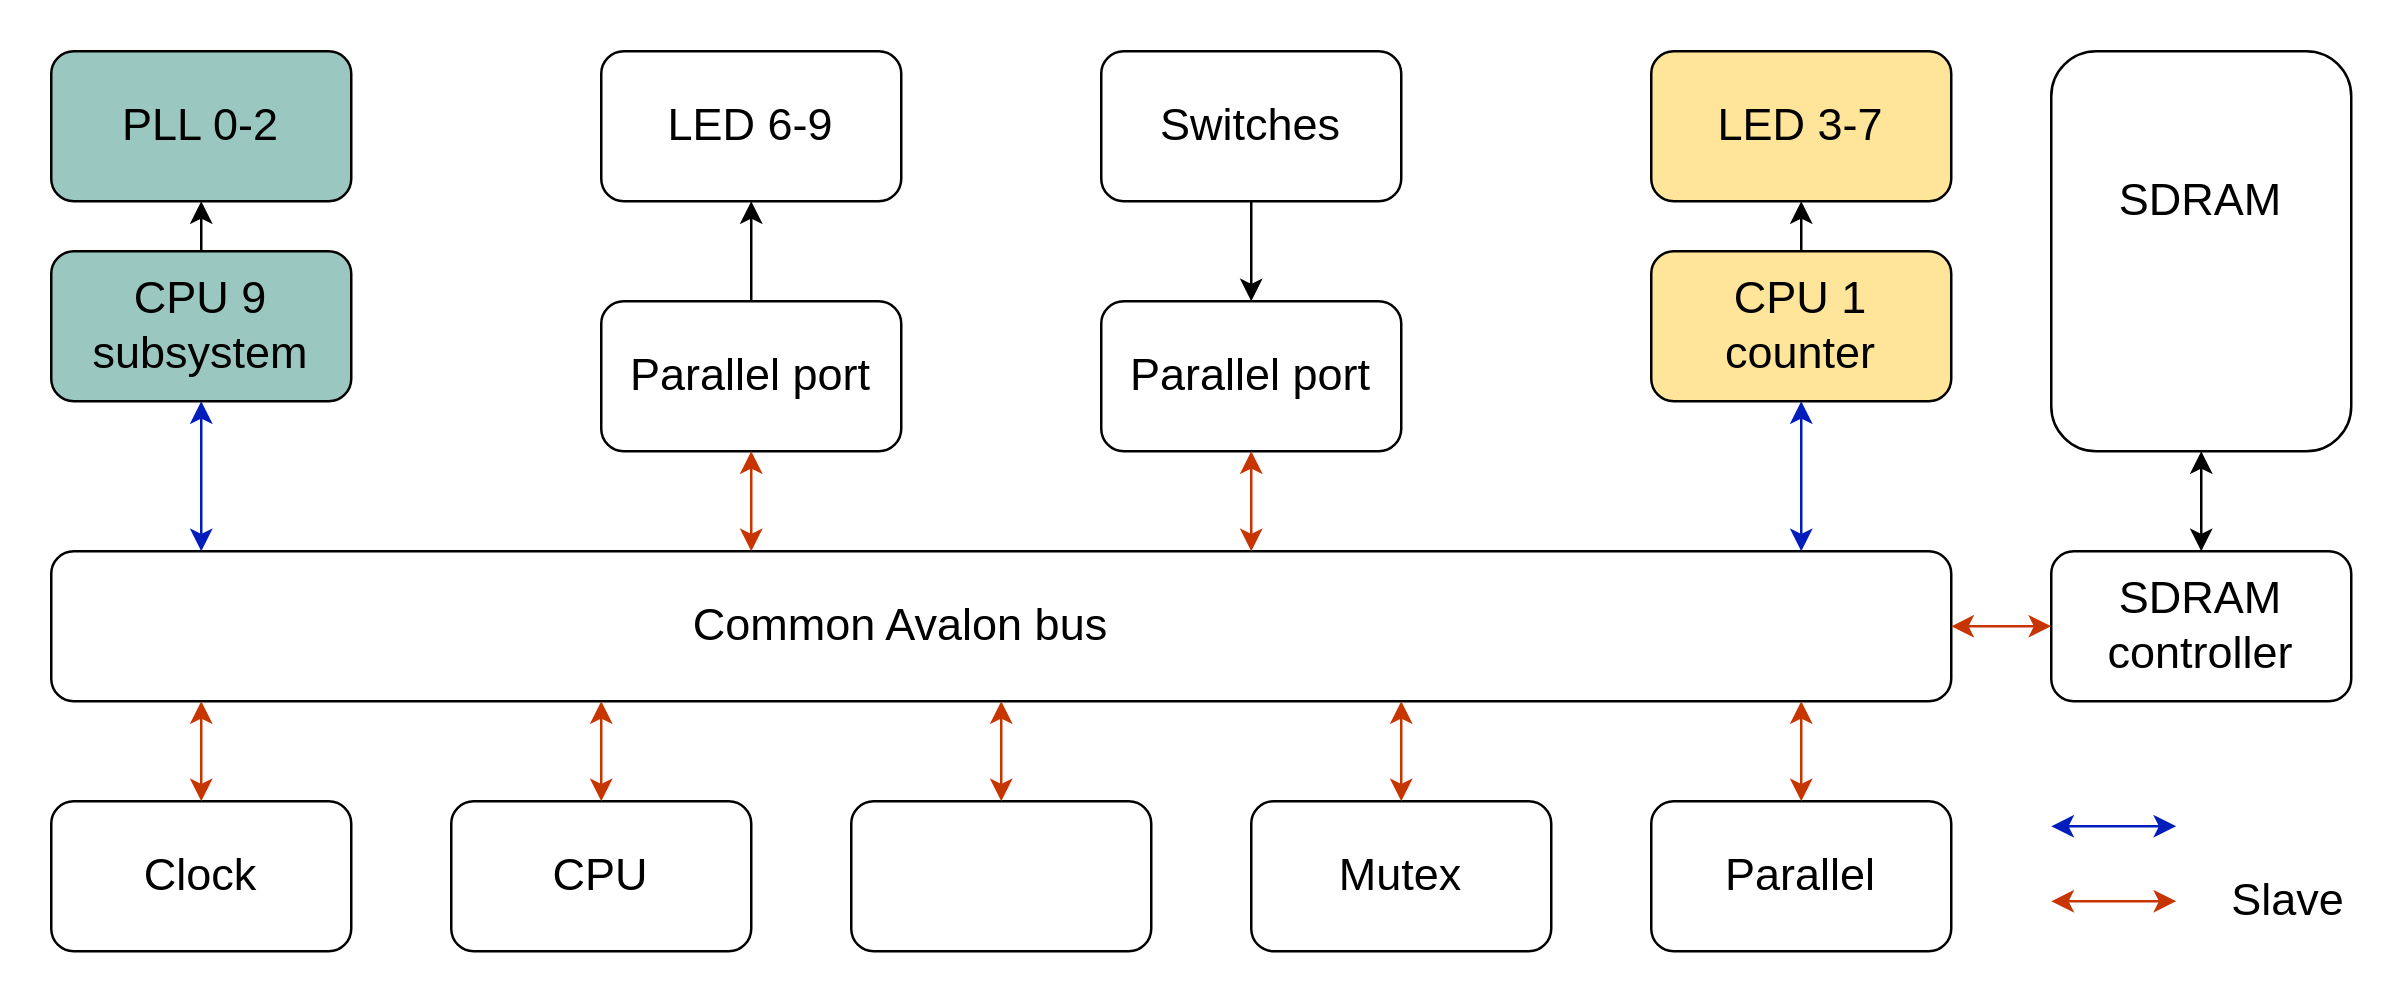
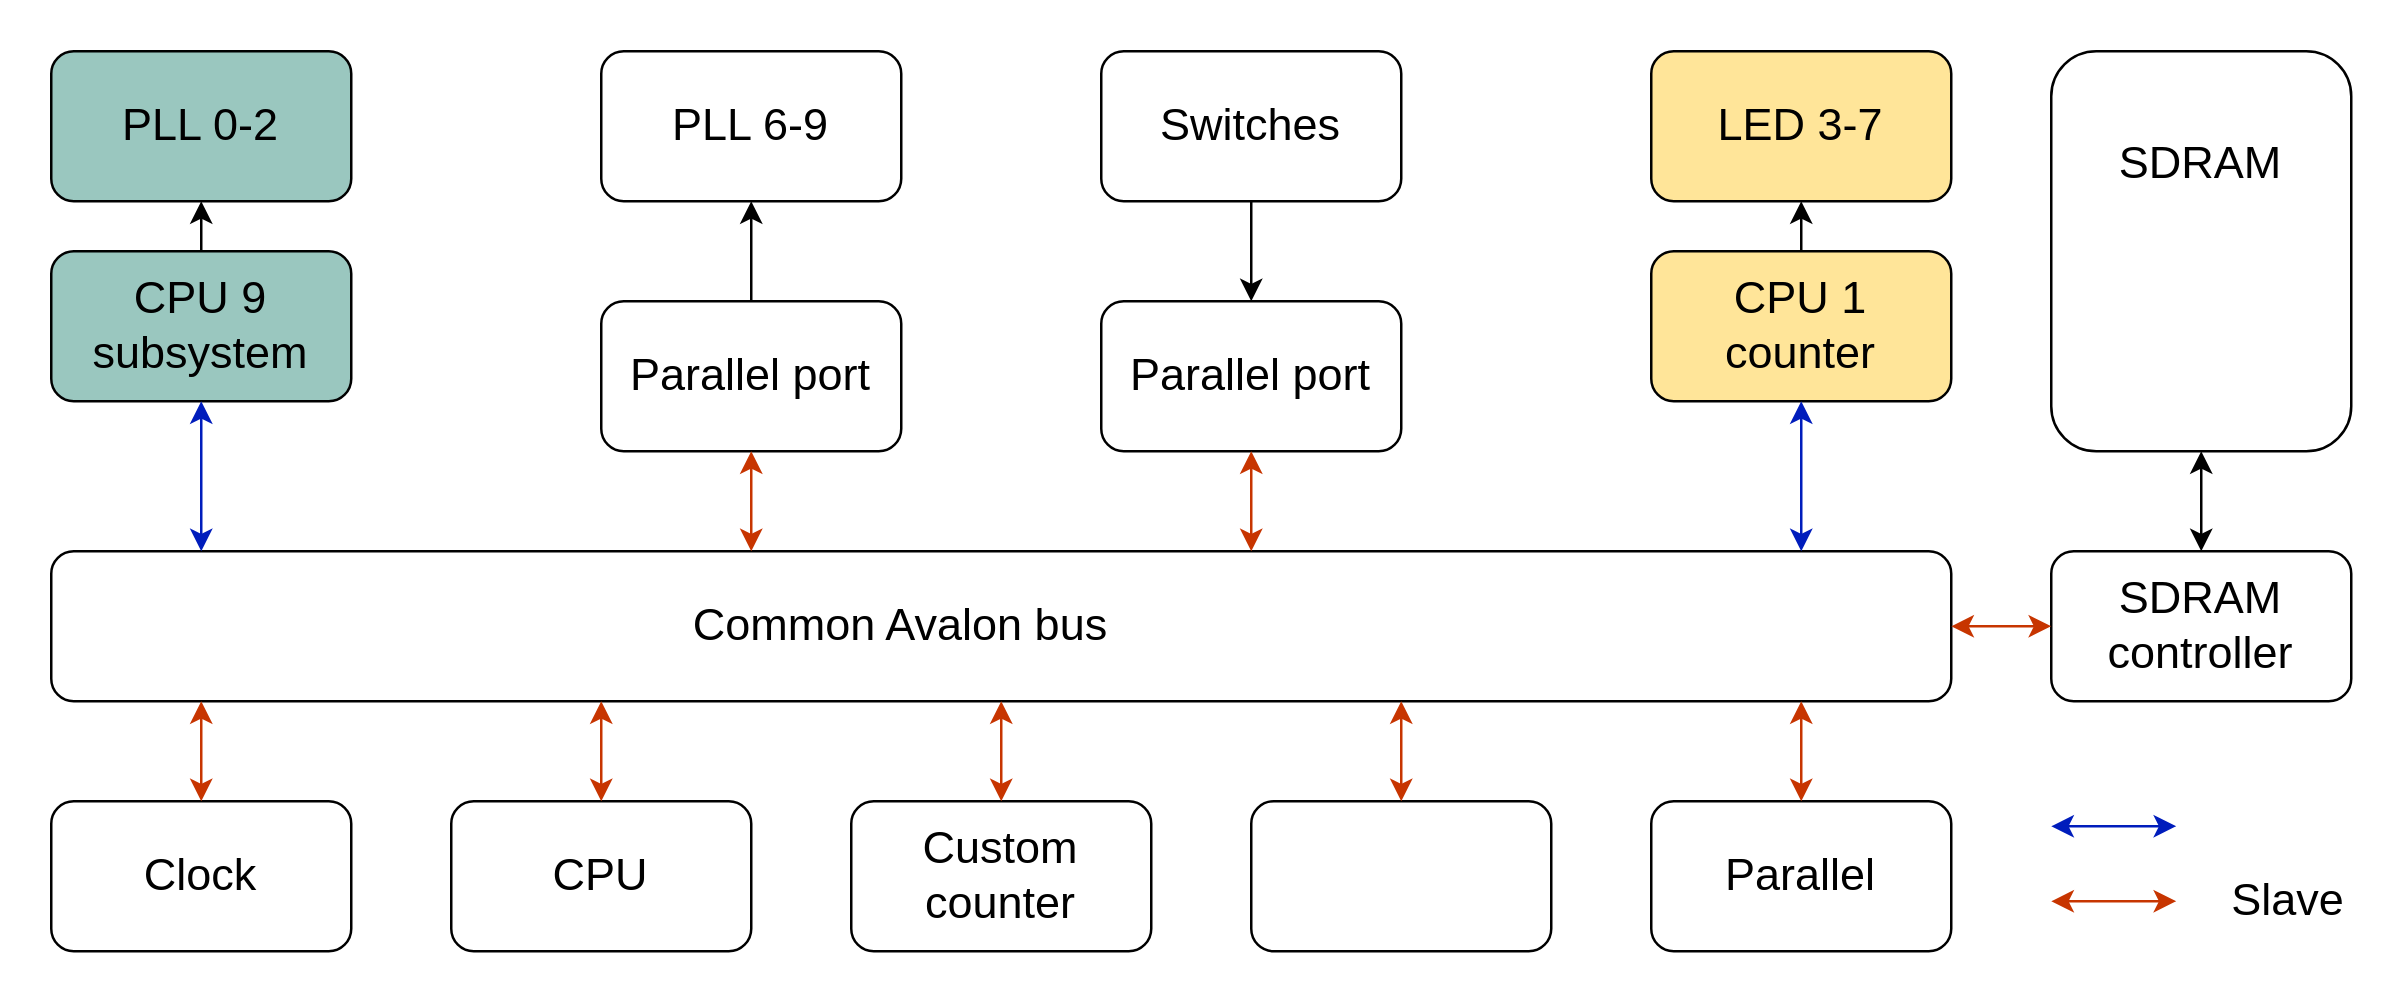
  <mxCell id="0" />
  <mxCell id="1" parent="0" />
  <mxCell id="2" value="" style="rounded=1;whiteSpace=wrap;html=1;" parent="1" vertex="1"><mxGeometry x="20" y="220" width="760" height="60" as="geometry" /></mxCell>
  <mxCell id="3" value="&lt;font style=&quot;font-size: 18px;&quot;&gt;Common Avalon bus&lt;/font&gt;" style="text;html=1;strokeColor=none;fillColor=none;align=center;verticalAlign=middle;whiteSpace=wrap;rounded=0;" parent="1" vertex="1"><mxGeometry x="230" y="230" width="260" height="40" as="geometry" /></mxCell>
  <mxCell id="4" value="" style="endArrow=classic;startArrow=classic;html=1;rounded=0;fillColor=#0050ef;strokeColor=#001DBC;" parent="1" edge="1"><mxGeometry width="50" height="50" relative="1" as="geometry"><mxPoint x="870" y="330" as="sourcePoint" /><mxPoint x="820" y="330" as="targetPoint" /></mxGeometry></mxCell>
  <mxCell id="5" value="" style="endArrow=classic;startArrow=classic;html=1;rounded=0;fillColor=#fa6800;strokeColor=#C73500;" parent="1" edge="1"><mxGeometry width="50" height="50" relative="1" as="geometry"><mxPoint x="820" y="360" as="sourcePoint" /><mxPoint x="870" y="360" as="targetPoint" /></mxGeometry></mxCell>
  <mxCell id="6" value="&lt;font style=&quot;font-size: 18px;&quot;&gt;Slave&lt;br&gt;&lt;/font&gt;" style="text;html=1;strokeColor=none;fillColor=none;align=center;verticalAlign=middle;whiteSpace=wrap;rounded=0;" parent="1" vertex="1"><mxGeometry x="890" y="350" width="50" height="20" as="geometry" /></mxCell>
  <mxCell id="7" value="" style="rounded=1;whiteSpace=wrap;html=1;fillColor=#9AC7BF;" vertex="1" parent="1"><mxGeometry x="20" y="100" width="120" height="60" as="geometry" /></mxCell>
  <mxCell id="8" value="&lt;span style=&quot;font-size: 18px;&quot;&gt;CPU 9&lt;br&gt;subsystem&lt;br&gt;&lt;/span&gt;" style="text;html=1;strokeColor=none;fillColor=none;align=center;verticalAlign=middle;whiteSpace=wrap;rounded=0;" vertex="1" parent="1"><mxGeometry x="30" y="110" width="100" height="40" as="geometry" /></mxCell>
  <mxCell id="9" value="" style="rounded=1;whiteSpace=wrap;html=1;fillColor=#FFE599;" vertex="1" parent="1"><mxGeometry x="660" y="100" width="120" height="60" as="geometry" /></mxCell>
  <mxCell id="10" value="&lt;span style=&quot;font-size: 18px;&quot;&gt;CPU 1&lt;br&gt;counter&lt;br&gt;&lt;/span&gt;" style="text;html=1;strokeColor=none;fillColor=none;align=center;verticalAlign=middle;whiteSpace=wrap;rounded=0;" vertex="1" parent="1"><mxGeometry x="670" y="110" width="100" height="40" as="geometry" /></mxCell>
  <mxCell id="11" value="" style="rounded=1;whiteSpace=wrap;html=1;fillColor=#9AC7BF;" vertex="1" parent="1"><mxGeometry x="20" y="20" width="120" height="60" as="geometry" /></mxCell>
  <mxCell id="12" value="&lt;font style=&quot;font-size: 18px;&quot;&gt;PLL 0-2&lt;br&gt;&lt;/font&gt;" style="text;html=1;strokeColor=none;fillColor=none;align=center;verticalAlign=middle;whiteSpace=wrap;rounded=0;" vertex="1" parent="1"><mxGeometry x="30" y="30" width="100" height="40" as="geometry" /></mxCell>
  <mxCell id="13" value="" style="rounded=1;whiteSpace=wrap;html=1;fillColor=#FFE599;" vertex="1" parent="1"><mxGeometry x="660" y="20" width="120" height="60" as="geometry" /></mxCell>
  <mxCell id="14" value="&lt;font style=&quot;font-size: 18px;&quot;&gt;LED 3-7&lt;br&gt;&lt;/font&gt;" style="text;html=1;strokeColor=none;fillColor=none;align=center;verticalAlign=middle;whiteSpace=wrap;rounded=0;" vertex="1" parent="1"><mxGeometry x="670" y="30" width="100" height="40" as="geometry" /></mxCell>
  <mxCell id="15" value="" style="rounded=1;whiteSpace=wrap;html=1;" vertex="1" parent="1"><mxGeometry x="440" y="20" width="120" height="60" as="geometry" /></mxCell>
  <mxCell id="16" value="&lt;font style=&quot;font-size: 18px;&quot;&gt;Switches&lt;br&gt;&lt;/font&gt;" style="text;html=1;strokeColor=none;fillColor=none;align=center;verticalAlign=middle;whiteSpace=wrap;rounded=0;" vertex="1" parent="1"><mxGeometry x="450" y="30" width="100" height="40" as="geometry" /></mxCell>
  <mxCell id="17" value="" style="rounded=1;whiteSpace=wrap;html=1;" vertex="1" parent="1"><mxGeometry x="820" y="220" width="120" height="60" as="geometry" /></mxCell>
  <mxCell id="18" value="&lt;font style=&quot;font-size: 18px;&quot;&gt;SDRAM&lt;br&gt;controller&lt;br&gt;&lt;/font&gt;" style="text;html=1;strokeColor=none;fillColor=none;align=center;verticalAlign=middle;whiteSpace=wrap;rounded=0;" vertex="1" parent="1"><mxGeometry x="830" y="230" width="100" height="40" as="geometry" /></mxCell>
  <mxCell id="19" value="" style="rounded=1;whiteSpace=wrap;html=1;" vertex="1" parent="1"><mxGeometry x="820" y="20" width="120" height="160" as="geometry" /></mxCell>
- <mxCell id="20" value="&lt;font style=&quot;font-size: 18px;&quot;&gt;SDRAM&lt;br&gt;&lt;/font&gt;" style="text;html=1;strokeColor=none;fillColor=none;align=center;verticalAlign=middle;whiteSpace=wrap;rounded=0;" vertex="1" parent="1"><mxGeometry x="830" y="45" width="100" height="70" as="geometry" /></mxCell>
+ <mxCell id="20" value="&lt;font style=&quot;font-size: 18px;&quot;&gt;SDRAM&lt;br&gt;&lt;/font&gt;" style="text;html=1;strokeColor=none;fillColor=none;align=center;verticalAlign=middle;whiteSpace=wrap;rounded=0;" vertex="1" parent="1"><mxGeometry x="830" y="30" width="100" height="70" as="geometry" /></mxCell>
  <mxCell id="21" value="" style="rounded=1;whiteSpace=wrap;html=1;" vertex="1" parent="1"><mxGeometry x="440" y="120" width="120" height="60" as="geometry" /></mxCell>
  <mxCell id="22" value="&lt;font style=&quot;font-size: 18px;&quot;&gt;Parallel port&lt;br&gt;&lt;/font&gt;" style="text;html=1;strokeColor=none;fillColor=none;align=center;verticalAlign=middle;whiteSpace=wrap;rounded=0;" vertex="1" parent="1"><mxGeometry x="450" y="130" width="100" height="40" as="geometry" /></mxCell>
  <mxCell id="23" value="" style="rounded=1;whiteSpace=wrap;html=1;" vertex="1" parent="1"><mxGeometry x="660" y="320" width="120" height="60" as="geometry" /></mxCell>
  <mxCell id="24" value="&lt;font style=&quot;font-size: 18px;&quot;&gt;Parallel&lt;br&gt;&lt;/font&gt;" style="text;html=1;strokeColor=none;fillColor=none;align=center;verticalAlign=middle;whiteSpace=wrap;rounded=0;" vertex="1" parent="1"><mxGeometry x="670" y="330" width="100" height="40" as="geometry" /></mxCell>
  <mxCell id="25" value="" style="rounded=1;whiteSpace=wrap;html=1;" vertex="1" parent="1"><mxGeometry x="240" y="120" width="120" height="60" as="geometry" /></mxCell>
  <mxCell id="26" value="&lt;font style=&quot;font-size: 18px;&quot;&gt;Parallel port&lt;br&gt;&lt;/font&gt;" style="text;html=1;strokeColor=none;fillColor=none;align=center;verticalAlign=middle;whiteSpace=wrap;rounded=0;" vertex="1" parent="1"><mxGeometry x="250" y="130" width="100" height="40" as="geometry" /></mxCell>
  <mxCell id="27" value="" style="rounded=1;whiteSpace=wrap;html=1;" vertex="1" parent="1"><mxGeometry x="240" y="20" width="120" height="60" as="geometry" /></mxCell>
- <mxCell id="28" value="&lt;font style=&quot;font-size: 18px;&quot;&gt;LED 6-9&lt;br&gt;&lt;/font&gt;" style="text;html=1;strokeColor=none;fillColor=none;align=center;verticalAlign=middle;whiteSpace=wrap;rounded=0;" vertex="1" parent="1"><mxGeometry x="250" y="30" width="100" height="40" as="geometry" /></mxCell>
+ <mxCell id="28" value="&lt;font style=&quot;font-size: 18px;&quot;&gt;PLL 6-9&lt;br&gt;&lt;/font&gt;" style="text;html=1;strokeColor=none;fillColor=none;align=center;verticalAlign=middle;whiteSpace=wrap;rounded=0;" vertex="1" parent="1"><mxGeometry x="250" y="30" width="100" height="40" as="geometry" /></mxCell>
  <mxCell id="29" value="" style="endArrow=classic;startArrow=classic;html=1;rounded=0;exitX=0.5;exitY=0;exitDx=0;exitDy=0;fillColor=#fa6800;strokeColor=#C73500;entryX=0.5;entryY=1;entryDx=0;entryDy=0;" edge="1" parent="1" target="21"><mxGeometry width="50" height="50" relative="1" as="geometry"><mxPoint x="500" y="220" as="sourcePoint" /><mxPoint x="230" y="390" as="targetPoint" /></mxGeometry></mxCell>
  <mxCell id="30" value="" style="endArrow=classic;html=1;rounded=0;entryX=0.5;entryY=1;entryDx=0;entryDy=0;exitX=0.5;exitY=0;exitDx=0;exitDy=0;" edge="1" parent="1" source="25" target="27"><mxGeometry width="50" height="50" relative="1" as="geometry"><mxPoint x="340" y="250" as="sourcePoint" /><mxPoint x="390" y="200" as="targetPoint" /></mxGeometry></mxCell>
  <mxCell id="31" value="" style="endArrow=classic;html=1;rounded=0;entryX=0.5;entryY=0;entryDx=0;entryDy=0;exitX=0.5;exitY=1;exitDx=0;exitDy=0;" edge="1" parent="1" source="15" target="21"><mxGeometry width="50" height="50" relative="1" as="geometry"><mxPoint x="380" y="250" as="sourcePoint" /><mxPoint x="430" y="200" as="targetPoint" /></mxGeometry></mxCell>
  <mxCell id="32" value="" style="endArrow=classic;startArrow=classic;html=1;rounded=0;fillColor=#fa6800;strokeColor=#C73500;entryX=0.5;entryY=1;entryDx=0;entryDy=0;" edge="1" parent="1" target="25"><mxGeometry width="50" height="50" relative="1" as="geometry"><mxPoint x="300" y="220" as="sourcePoint" /><mxPoint x="470" y="190" as="targetPoint" /></mxGeometry></mxCell>
  <mxCell id="33" value="" style="endArrow=classic;html=1;rounded=0;entryX=0.5;entryY=1;entryDx=0;entryDy=0;exitX=0.5;exitY=0;exitDx=0;exitDy=0;" edge="1" parent="1" source="7" target="11"><mxGeometry width="50" height="50" relative="1" as="geometry"><mxPoint x="320" y="250" as="sourcePoint" /><mxPoint x="370" y="200" as="targetPoint" /></mxGeometry></mxCell>
  <mxCell id="34" value="" style="endArrow=classic;html=1;rounded=0;entryX=0.5;entryY=1;entryDx=0;entryDy=0;exitX=0.5;exitY=0;exitDx=0;exitDy=0;" edge="1" parent="1" source="9" target="13"><mxGeometry width="50" height="50" relative="1" as="geometry"><mxPoint x="400" y="250" as="sourcePoint" /><mxPoint x="450" y="200" as="targetPoint" /></mxGeometry></mxCell>
  <mxCell id="35" value="" style="endArrow=classic;startArrow=classic;html=1;rounded=0;fillColor=#0050ef;strokeColor=#001DBC;entryX=0.5;entryY=1;entryDx=0;entryDy=0;" edge="1" parent="1" target="7"><mxGeometry width="50" height="50" relative="1" as="geometry"><mxPoint x="80" y="220" as="sourcePoint" /><mxPoint x="510" y="520" as="targetPoint" /></mxGeometry></mxCell>
  <mxCell id="36" value="" style="endArrow=classic;startArrow=classic;html=1;rounded=0;fillColor=#0050ef;strokeColor=#001DBC;exitX=0.5;exitY=1;exitDx=0;exitDy=0;" edge="1" parent="1" source="9"><mxGeometry width="50" height="50" relative="1" as="geometry"><mxPoint x="650" y="530" as="sourcePoint" /><mxPoint x="720" y="220" as="targetPoint" /></mxGeometry></mxCell>
  <mxCell id="37" value="" style="endArrow=classic;startArrow=classic;html=1;rounded=0;fillColor=#fa6800;strokeColor=#C73500;exitX=0;exitY=0.5;exitDx=0;exitDy=0;entryX=1;entryY=0.5;entryDx=0;entryDy=0;" edge="1" parent="1" source="17"><mxGeometry width="50" height="50" relative="1" as="geometry"><mxPoint x="630" y="550" as="sourcePoint" /><mxPoint x="780" y="250" as="targetPoint" /></mxGeometry></mxCell>
  <mxCell id="38" value="" style="endArrow=classic;startArrow=classic;html=1;rounded=0;exitX=0.5;exitY=0;exitDx=0;exitDy=0;" edge="1" parent="1" source="17"><mxGeometry width="50" height="50" relative="1" as="geometry"><mxPoint x="880" y="310" as="sourcePoint" /><mxPoint x="880" y="180" as="targetPoint" /></mxGeometry></mxCell>
  <mxCell id="39" value="" style="rounded=1;whiteSpace=wrap;html=1;" vertex="1" parent="1"><mxGeometry x="180" y="320" width="120" height="60" as="geometry" /></mxCell>
  <mxCell id="40" value="&lt;font style=&quot;font-size: 18px;&quot;&gt;CPU&lt;br&gt;&lt;/font&gt;" style="text;html=1;strokeColor=none;fillColor=none;align=center;verticalAlign=middle;whiteSpace=wrap;rounded=0;" vertex="1" parent="1"><mxGeometry x="190" y="330" width="100" height="40" as="geometry" /></mxCell>
  <mxCell id="41" value="" style="endArrow=classic;startArrow=classic;html=1;rounded=0;exitX=0.5;exitY=0;exitDx=0;exitDy=0;fillColor=#fa6800;strokeColor=#C73500;" edge="1" parent="1" source="39"><mxGeometry width="50" height="50" relative="1" as="geometry"><mxPoint x="340" y="390" as="sourcePoint" /><mxPoint x="240" y="280" as="targetPoint" /></mxGeometry></mxCell>
  <mxCell id="42" value="" style="rounded=1;whiteSpace=wrap;html=1;" vertex="1" parent="1"><mxGeometry x="340" y="320" width="120" height="60" as="geometry" /></mxCell>
+ <mxCell id="43" value="&lt;font style=&quot;font-size: 18px;&quot;&gt;Custom&lt;br&gt;counter&lt;br&gt;&lt;/font&gt;" style="text;html=1;strokeColor=none;fillColor=none;align=center;verticalAlign=middle;whiteSpace=wrap;rounded=0;" vertex="1" parent="1"><mxGeometry x="350" y="330" width="100" height="40" as="geometry" /></mxCell>
  <mxCell id="44" value="" style="endArrow=classic;startArrow=classic;html=1;rounded=0;exitX=0.5;exitY=0;exitDx=0;exitDy=0;fillColor=#fa6800;strokeColor=#C73500;" edge="1" parent="1" source="42"><mxGeometry width="50" height="50" relative="1" as="geometry"><mxPoint x="500" y="390" as="sourcePoint" /><mxPoint x="400" y="280" as="targetPoint" /></mxGeometry></mxCell>
  <mxCell id="45" value="" style="rounded=1;whiteSpace=wrap;html=1;" vertex="1" parent="1"><mxGeometry x="500" y="320" width="120" height="60" as="geometry" /></mxCell>
- <mxCell id="46" value="&lt;font style=&quot;font-size: 18px;&quot;&gt;Mutex&lt;br&gt;&lt;/font&gt;" style="text;html=1;strokeColor=none;fillColor=none;align=center;verticalAlign=middle;whiteSpace=wrap;rounded=0;" vertex="1" parent="1"><mxGeometry x="510" y="330" width="100" height="40" as="geometry" /></mxCell>
  <mxCell id="47" value="" style="endArrow=classic;startArrow=classic;html=1;rounded=0;exitX=0.5;exitY=0;exitDx=0;exitDy=0;fillColor=#fa6800;strokeColor=#C73500;" edge="1" parent="1" source="45"><mxGeometry width="50" height="50" relative="1" as="geometry"><mxPoint x="660" y="390" as="sourcePoint" /><mxPoint x="560" y="280" as="targetPoint" /></mxGeometry></mxCell>
  <mxCell id="48" value="" style="rounded=1;whiteSpace=wrap;html=1;" vertex="1" parent="1"><mxGeometry x="20" y="320" width="120" height="60" as="geometry" /></mxCell>
  <mxCell id="49" value="&lt;font style=&quot;font-size: 18px;&quot;&gt;Clock&lt;br&gt;&lt;/font&gt;" style="text;html=1;strokeColor=none;fillColor=none;align=center;verticalAlign=middle;whiteSpace=wrap;rounded=0;" vertex="1" parent="1"><mxGeometry x="30" y="330" width="100" height="40" as="geometry" /></mxCell>
  <mxCell id="50" value="" style="endArrow=classic;startArrow=classic;html=1;rounded=0;exitX=0.5;exitY=0;exitDx=0;exitDy=0;fillColor=#fa6800;strokeColor=#C73500;" edge="1" parent="1" source="48"><mxGeometry width="50" height="50" relative="1" as="geometry"><mxPoint x="180" y="390" as="sourcePoint" /><mxPoint x="80" y="280" as="targetPoint" /></mxGeometry></mxCell>
  <mxCell id="51" value="" style="endArrow=classic;startArrow=classic;html=1;rounded=0;exitX=0.5;exitY=0;exitDx=0;exitDy=0;fillColor=#fa6800;strokeColor=#C73500;" edge="1" parent="1" source="23"><mxGeometry width="50" height="50" relative="1" as="geometry"><mxPoint x="570" y="330" as="sourcePoint" /><mxPoint x="720" y="280" as="targetPoint" /></mxGeometry></mxCell>
